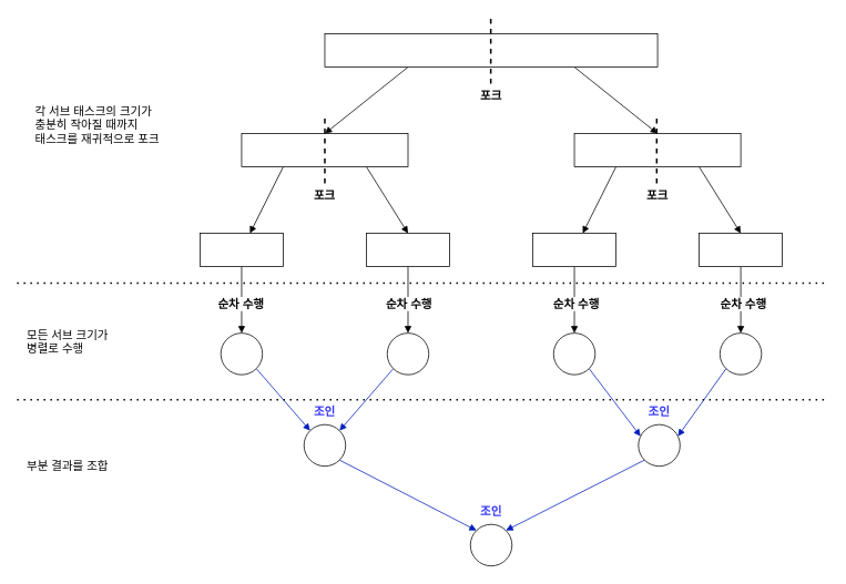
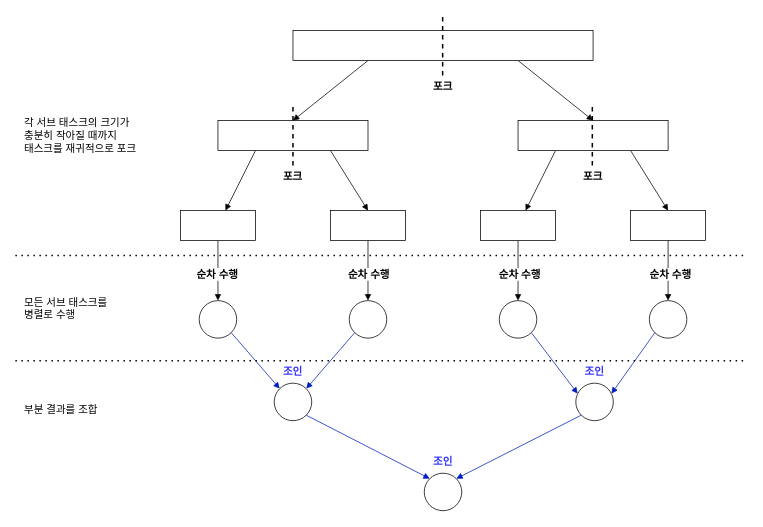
  <mxCell id="0" />
  <mxCell id="1" parent="0" />
  <mxCell id="2" style="rounded=0;orthogonalLoop=1;jettySize=auto;html=1;exitX=0.25;exitY=1;exitDx=0;exitDy=0;entryX=0.5;entryY=0;entryDx=0;entryDy=0;endArrow=block;endFill=1;" edge="1" parent="1" source="4" target="8"><mxGeometry relative="1" as="geometry" /></mxCell>
  <mxCell id="3" style="rounded=0;orthogonalLoop=1;jettySize=auto;html=1;exitX=0.75;exitY=1;exitDx=0;exitDy=0;endArrow=block;endFill=1;" edge="1" parent="1" source="4"><mxGeometry relative="1" as="geometry"><mxPoint x="790" y="160" as="targetPoint" /></mxGeometry></mxCell>
  <mxCell id="4" value="" style="rounded=0;whiteSpace=wrap;html=1;" vertex="1" parent="1"><mxGeometry x="390" y="40" width="400" height="40" as="geometry" /></mxCell>
  <mxCell id="5" value="" style="endArrow=none;dashed=1;html=1;rounded=0;strokeWidth=2;" edge="1" parent="1"><mxGeometry width="50" height="50" relative="1" as="geometry"><mxPoint x="589.5" y="100" as="sourcePoint" /><mxPoint x="589.5" y="20" as="targetPoint" /></mxGeometry></mxCell>
  <mxCell id="6" style="rounded=0;orthogonalLoop=1;jettySize=auto;html=1;exitX=0.25;exitY=1;exitDx=0;exitDy=0;endArrow=block;endFill=1;" edge="1" parent="1" source="8" target="16"><mxGeometry relative="1" as="geometry" /></mxCell>
  <mxCell id="7" style="rounded=0;orthogonalLoop=1;jettySize=auto;html=1;exitX=0.75;exitY=1;exitDx=0;exitDy=0;entryX=0.5;entryY=0;entryDx=0;entryDy=0;endArrow=block;endFill=1;" edge="1" parent="1" source="8" target="19"><mxGeometry relative="1" as="geometry" /></mxCell>
  <mxCell id="8" value="" style="rounded=0;whiteSpace=wrap;html=1;" vertex="1" parent="1"><mxGeometry x="290" y="160" width="200" height="40" as="geometry" /></mxCell>
  <mxCell id="9" style="rounded=0;orthogonalLoop=1;jettySize=auto;html=1;exitX=0.25;exitY=1;exitDx=0;exitDy=0;endArrow=block;endFill=1;" edge="1" parent="1" source="11" target="22"><mxGeometry relative="1" as="geometry" /></mxCell>
  <mxCell id="10" style="rounded=0;orthogonalLoop=1;jettySize=auto;html=1;exitX=0.75;exitY=1;exitDx=0;exitDy=0;entryX=0.5;entryY=0;entryDx=0;entryDy=0;endArrow=block;endFill=1;" edge="1" parent="1" source="11" target="25"><mxGeometry relative="1" as="geometry" /></mxCell>
  <mxCell id="11" value="" style="rounded=0;whiteSpace=wrap;html=1;" vertex="1" parent="1"><mxGeometry x="690" y="160" width="200" height="40" as="geometry" /></mxCell>
  <mxCell id="12" value="" style="endArrow=none;dashed=1;html=1;rounded=0;strokeWidth=2;" edge="1" parent="1"><mxGeometry width="50" height="50" relative="1" as="geometry"><mxPoint x="390" y="220" as="sourcePoint" /><mxPoint x="390" y="140" as="targetPoint" /></mxGeometry></mxCell>
  <mxCell id="13" value="" style="endArrow=none;dashed=1;html=1;rounded=0;strokeWidth=2;" edge="1" parent="1"><mxGeometry width="50" height="50" relative="1" as="geometry"><mxPoint x="789" y="220" as="sourcePoint" /><mxPoint x="789" y="140" as="targetPoint" /></mxGeometry></mxCell>
  <mxCell id="14" style="edgeStyle=orthogonalEdgeStyle;rounded=0;orthogonalLoop=1;jettySize=auto;html=1;entryX=0.5;entryY=0;entryDx=0;entryDy=0;endArrow=block;endFill=1;" edge="1" parent="1" source="16" target="28"><mxGeometry relative="1" as="geometry" /></mxCell>
  <mxCell id="15" value="순차 수행" style="edgeLabel;html=1;align=center;verticalAlign=middle;resizable=0;points=[];fontStyle=1;fontSize=14;" vertex="1" connectable="0" parent="14"><mxGeometry x="0.1" y="-2" relative="1" as="geometry"><mxPoint as="offset" /></mxGeometry></mxCell>
  <mxCell id="16" value="" style="rounded=0;whiteSpace=wrap;html=1;" vertex="1" parent="1"><mxGeometry x="240" y="280" width="100" height="40" as="geometry" /></mxCell>
  <mxCell id="17" style="edgeStyle=orthogonalEdgeStyle;rounded=0;orthogonalLoop=1;jettySize=auto;html=1;exitX=0.5;exitY=1;exitDx=0;exitDy=0;endArrow=block;endFill=1;" edge="1" parent="1" source="19" target="30"><mxGeometry relative="1" as="geometry" /></mxCell>
  <mxCell id="18" value="&lt;b&gt;&lt;font style=&quot;font-size: 14px;&quot;&gt;순차 수행&lt;/font&gt;&lt;/b&gt;" style="edgeLabel;html=1;align=center;verticalAlign=middle;resizable=0;points=[];" vertex="1" connectable="0" parent="17"><mxGeometry relative="1" as="geometry"><mxPoint y="4" as="offset" /></mxGeometry></mxCell>
  <mxCell id="19" value="" style="rounded=0;whiteSpace=wrap;html=1;" vertex="1" parent="1"><mxGeometry x="440" y="280" width="100" height="40" as="geometry" /></mxCell>
  <mxCell id="20" style="edgeStyle=orthogonalEdgeStyle;rounded=0;orthogonalLoop=1;jettySize=auto;html=1;entryX=0.5;entryY=0;entryDx=0;entryDy=0;endArrow=block;endFill=1;" edge="1" parent="1" source="22" target="32"><mxGeometry relative="1" as="geometry" /></mxCell>
  <mxCell id="21" value="순차 수행" style="edgeLabel;html=1;align=center;verticalAlign=middle;resizable=0;points=[];fontStyle=1;fontSize=14;" vertex="1" connectable="0" parent="20"><mxGeometry x="0.2" y="1" relative="1" as="geometry"><mxPoint y="-4" as="offset" /></mxGeometry></mxCell>
  <mxCell id="22" value="" style="rounded=0;whiteSpace=wrap;html=1;" vertex="1" parent="1"><mxGeometry x="640" y="280" width="100" height="40" as="geometry" /></mxCell>
  <mxCell id="23" style="edgeStyle=orthogonalEdgeStyle;rounded=0;orthogonalLoop=1;jettySize=auto;html=1;exitX=0.5;exitY=1;exitDx=0;exitDy=0;entryX=0.5;entryY=0;entryDx=0;entryDy=0;endArrow=block;endFill=1;" edge="1" parent="1" source="25" target="34"><mxGeometry relative="1" as="geometry" /></mxCell>
  <mxCell id="24" value="순차 수행" style="edgeLabel;html=1;align=center;verticalAlign=middle;resizable=0;points=[];fontSize=14;fontStyle=1" vertex="1" connectable="0" parent="23"><mxGeometry x="0.025" y="2" relative="1" as="geometry"><mxPoint y="3" as="offset" /></mxGeometry></mxCell>
  <mxCell id="25" value="" style="rounded=0;whiteSpace=wrap;html=1;" vertex="1" parent="1"><mxGeometry x="840" y="280" width="100" height="40" as="geometry" /></mxCell>
  <mxCell id="26" value="" style="endArrow=none;dashed=1;html=1;dashPattern=1 3;strokeWidth=2;rounded=0;" edge="1" parent="1"><mxGeometry width="50" height="50" relative="1" as="geometry"><mxPoint x="20" y="340" as="sourcePoint" /><mxPoint x="990" y="340" as="targetPoint" /></mxGeometry></mxCell>
  <mxCell id="27" style="rounded=0;orthogonalLoop=1;jettySize=auto;html=1;exitX=1;exitY=1;exitDx=0;exitDy=0;entryX=0;entryY=0;entryDx=0;entryDy=0;endArrow=block;endFill=1;fillColor=#0050ef;strokeColor=#001DBC;" edge="1" parent="1" source="28" target="37"><mxGeometry relative="1" as="geometry" /></mxCell>
  <mxCell id="28" value="" style="ellipse;whiteSpace=wrap;html=1;aspect=fixed;" vertex="1" parent="1"><mxGeometry x="265" y="400" width="50" height="50" as="geometry" /></mxCell>
  <mxCell id="29" style="rounded=0;orthogonalLoop=1;jettySize=auto;html=1;exitX=0;exitY=1;exitDx=0;exitDy=0;entryX=1;entryY=0;entryDx=0;entryDy=0;endArrow=block;endFill=1;fillColor=#0050ef;strokeColor=#001DBC;" edge="1" parent="1" source="30" target="37"><mxGeometry relative="1" as="geometry" /></mxCell>
  <mxCell id="30" value="" style="ellipse;whiteSpace=wrap;html=1;aspect=fixed;" vertex="1" parent="1"><mxGeometry x="465" y="400" width="50" height="50" as="geometry" /></mxCell>
  <mxCell id="31" style="rounded=0;orthogonalLoop=1;jettySize=auto;html=1;exitX=1;exitY=1;exitDx=0;exitDy=0;entryX=0.05;entryY=0.28;entryDx=0;entryDy=0;endArrow=block;endFill=1;entryPerimeter=0;fillColor=#0050ef;strokeColor=#001DBC;" edge="1" parent="1" source="32" target="39"><mxGeometry relative="1" as="geometry" /></mxCell>
  <mxCell id="32" value="" style="ellipse;whiteSpace=wrap;html=1;aspect=fixed;" vertex="1" parent="1"><mxGeometry x="665" y="400" width="50" height="50" as="geometry" /></mxCell>
  <mxCell id="33" style="rounded=0;orthogonalLoop=1;jettySize=auto;html=1;exitX=0;exitY=1;exitDx=0;exitDy=0;entryX=0.95;entryY=0.28;entryDx=0;entryDy=0;entryPerimeter=0;endArrow=block;endFill=1;fillColor=#0050ef;strokeColor=#001DBC;" edge="1" parent="1" source="34" target="39"><mxGeometry relative="1" as="geometry" /></mxCell>
  <mxCell id="34" value="" style="ellipse;whiteSpace=wrap;html=1;aspect=fixed;" vertex="1" parent="1"><mxGeometry x="865" y="400" width="50" height="50" as="geometry" /></mxCell>
  <mxCell id="35" value="" style="ellipse;whiteSpace=wrap;html=1;aspect=fixed;" vertex="1" parent="1"><mxGeometry x="565" y="630" width="50" height="50" as="geometry" /></mxCell>
  <mxCell id="36" style="rounded=0;orthogonalLoop=1;jettySize=auto;html=1;exitX=1;exitY=1;exitDx=0;exitDy=0;entryX=0;entryY=0;entryDx=0;entryDy=0;endArrow=block;endFill=1;fillColor=#0050ef;strokeColor=#001DBC;" edge="1" parent="1" source="37" target="35"><mxGeometry relative="1" as="geometry" /></mxCell>
  <mxCell id="37" value="" style="ellipse;whiteSpace=wrap;html=1;aspect=fixed;" vertex="1" parent="1"><mxGeometry x="365" y="510" width="50" height="50" as="geometry" /></mxCell>
  <mxCell id="38" style="rounded=0;orthogonalLoop=1;jettySize=auto;html=1;exitX=0;exitY=1;exitDx=0;exitDy=0;entryX=1;entryY=0;entryDx=0;entryDy=0;endArrow=block;endFill=1;fillColor=#0050ef;strokeColor=#001DBC;" edge="1" parent="1" source="39" target="35"><mxGeometry relative="1" as="geometry" /></mxCell>
  <mxCell id="39" value="" style="ellipse;whiteSpace=wrap;html=1;aspect=fixed;" vertex="1" parent="1"><mxGeometry x="767" y="510" width="50" height="50" as="geometry" /></mxCell>
  <mxCell id="40" value="포크" style="text;html=1;strokeColor=none;fillColor=none;align=center;verticalAlign=middle;whiteSpace=wrap;rounded=0;fontSize=14;fontStyle=1" vertex="1" parent="1"><mxGeometry x="560" y="100" width="60" height="30" as="geometry" /></mxCell>
  <mxCell id="41" value="포크" style="text;html=1;strokeColor=none;fillColor=none;align=center;verticalAlign=middle;whiteSpace=wrap;rounded=0;fontSize=14;fontStyle=1" vertex="1" parent="1"><mxGeometry x="360" y="220" width="60" height="30" as="geometry" /></mxCell>
  <mxCell id="42" value="포크" style="text;html=1;strokeColor=none;fillColor=none;align=center;verticalAlign=middle;whiteSpace=wrap;rounded=0;fontSize=14;fontStyle=1" vertex="1" parent="1"><mxGeometry x="760" y="220" width="60" height="30" as="geometry" /></mxCell>
  <mxCell id="43" value="조인" style="text;html=1;strokeColor=none;fillColor=none;align=center;verticalAlign=middle;whiteSpace=wrap;rounded=0;fontSize=14;fontStyle=1;fontColor=#3333FF;" vertex="1" parent="1"><mxGeometry x="360" y="480" width="60" height="30" as="geometry" /></mxCell>
  <mxCell id="44" value="조인" style="text;html=1;strokeColor=none;fillColor=none;align=center;verticalAlign=middle;whiteSpace=wrap;rounded=0;fontSize=14;fontStyle=1;fontColor=#3333FF;" vertex="1" parent="1"><mxGeometry x="762" y="480" width="60" height="30" as="geometry" /></mxCell>
  <mxCell id="45" value="조인" style="text;html=1;strokeColor=none;fillColor=none;align=center;verticalAlign=middle;whiteSpace=wrap;rounded=0;fontSize=14;fontStyle=1;fontColor=#3333FF;" vertex="1" parent="1"><mxGeometry x="560" y="600" width="60" height="30" as="geometry" /></mxCell>
  <mxCell id="46" value="" style="endArrow=none;dashed=1;html=1;dashPattern=1 3;strokeWidth=2;rounded=0;" edge="1" parent="1"><mxGeometry width="50" height="50" relative="1" as="geometry"><mxPoint x="20" y="480" as="sourcePoint" /><mxPoint x="995" y="480" as="targetPoint" /></mxGeometry></mxCell>
- <mxCell id="47" value="각 서브 태스크의 크기가 &lt;br style=&quot;font-size: 14px;&quot;&gt;충분히 작아질 때까지 &lt;br style=&quot;font-size: 14px;&quot;&gt;태스크를 재귀적으로 포크" style="text;html=1;strokeColor=none;fillColor=none;align=left;verticalAlign=middle;whiteSpace=wrap;rounded=0;fontStyle=0;fontSize=14;" vertex="1" parent="1"><mxGeometry x="40" y="120" width="200" height="60" as="geometry" /></mxCell>
- <mxCell id="48" value="모든 서브 크기가 &lt;br&gt;병렬로 수행" style="text;html=1;strokeColor=none;fillColor=none;align=left;verticalAlign=middle;whiteSpace=wrap;rounded=0;fontSize=14;" vertex="1" parent="1"><mxGeometry x="30" y="380" width="200" height="60" as="geometry" /></mxCell>
- <mxCell id="49" value="부분 결과를 조합" style="text;html=1;strokeColor=none;fillColor=none;align=left;verticalAlign=middle;whiteSpace=wrap;rounded=0;fontSize=14;" vertex="1" parent="1"><mxGeometry x="30" y="530" width="200" height="60" as="geometry" /></mxCell>
+ <mxCell id="47" value="각 서브 태스크의 크기가 &lt;br style=&quot;font-size: 14px;&quot;&gt;충분히 작아질 때까지 &lt;br style=&quot;font-size: 14px;&quot;&gt;태스크를 재귀적으로 포크" style="text;html=1;strokeColor=none;fillColor=none;align=left;verticalAlign=middle;whiteSpace=wrap;rounded=0;fontStyle=0;fontSize=14;" vertex="1" parent="1"><mxGeometry x="30" y="150" width="200" height="60" as="geometry" /></mxCell>
+ <mxCell id="48" value="모든 서브 태스크를 &lt;br&gt;병렬로 수행" style="text;html=1;strokeColor=none;fillColor=none;align=left;verticalAlign=middle;whiteSpace=wrap;rounded=0;fontSize=14;" vertex="1" parent="1"><mxGeometry x="30" y="380" width="200" height="60" as="geometry" /></mxCell>
+ <mxCell id="49" value="부분 결과를 조합" style="text;html=1;strokeColor=none;fillColor=none;align=left;verticalAlign=middle;whiteSpace=wrap;rounded=0;fontSize=14;" vertex="1" parent="1"><mxGeometry x="30" y="515" width="200" height="60" as="geometry" /></mxCell>
